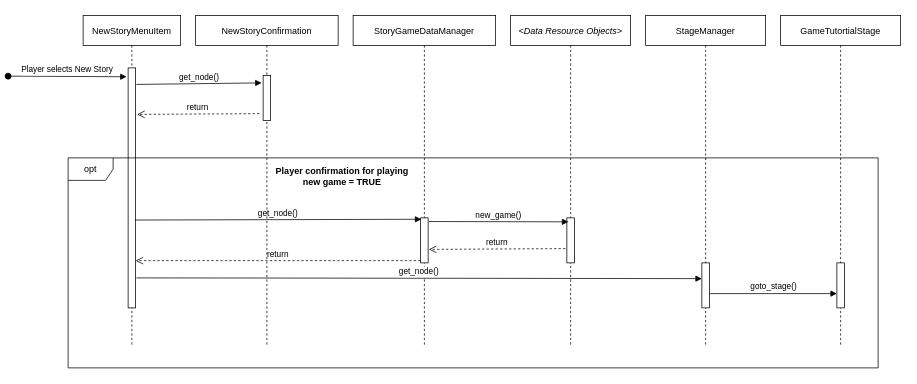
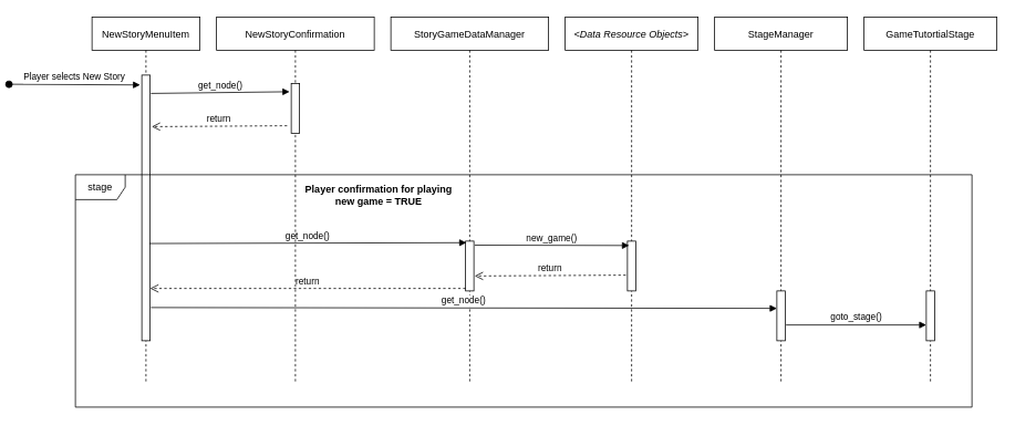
  <mxCell id="0" />
  <mxCell id="1" parent="0" />
  <mxCell id="2" value="NewStoryMenuItem" style="shape=umlLifeline;perimeter=lifelinePerimeter;container=1;collapsible=0;recursiveResize=0;rounded=0;shadow=0;strokeWidth=1;" parent="1" vertex="1"><mxGeometry x="40" y="20" width="130" height="440" as="geometry" /></mxCell>
  <mxCell id="3" value="" style="points=[];perimeter=orthogonalPerimeter;rounded=0;shadow=0;strokeWidth=1;" parent="2" vertex="1"><mxGeometry x="60" y="70" width="10" height="320" as="geometry" /></mxCell>
  <mxCell id="4" value="Player selects New Story" style="verticalAlign=bottom;startArrow=oval;endArrow=block;startSize=8;shadow=0;strokeWidth=1;entryX=-0.2;entryY=0.037;entryDx=0;entryDy=0;entryPerimeter=0;" parent="2" target="3" edge="1"><mxGeometry relative="1" as="geometry"><mxPoint x="-100" y="81" as="sourcePoint" /></mxGeometry></mxCell>
  <mxCell id="5" value="StoryGameDataManager" style="shape=umlLifeline;perimeter=lifelinePerimeter;container=1;collapsible=0;recursiveResize=0;rounded=0;shadow=0;strokeWidth=1;" parent="1" vertex="1"><mxGeometry x="400" y="20" width="190" height="440" as="geometry" /></mxCell>
  <mxCell id="6" value="" style="points=[];perimeter=orthogonalPerimeter;rounded=0;shadow=0;strokeWidth=1;" parent="5" vertex="1"><mxGeometry x="90" y="270" width="10" height="60" as="geometry" /></mxCell>
  <mxCell id="7" value="return" style="verticalAlign=bottom;endArrow=open;dashed=1;endSize=8;exitX=0;exitY=0.95;shadow=0;strokeWidth=1;" parent="1" source="6" target="3" edge="1"><mxGeometry relative="1" as="geometry"><mxPoint x="195" y="176" as="targetPoint" /></mxGeometry></mxCell>
  <mxCell id="8" value="get_node()" style="verticalAlign=bottom;endArrow=block;shadow=0;strokeWidth=1;entryX=0.1;entryY=0.031;entryDx=0;entryDy=0;entryPerimeter=0;exitX=0.9;exitY=0.634;exitDx=0;exitDy=0;exitPerimeter=0;" parent="1" source="3" target="6" edge="1"><mxGeometry relative="1" as="geometry"><mxPoint x="180" y="250" as="sourcePoint" /><mxPoint x="265" y="101" as="targetPoint" /></mxGeometry></mxCell>
  <mxCell id="9" value="&lt;Data Resource Objects&gt;" style="shape=umlLifeline;perimeter=lifelinePerimeter;container=1;collapsible=0;recursiveResize=0;rounded=0;shadow=0;strokeWidth=1;fontStyle=2" parent="1" vertex="1"><mxGeometry x="610" y="20" width="160" height="440" as="geometry" /></mxCell>
  <mxCell id="10" value="" style="points=[];perimeter=orthogonalPerimeter;rounded=0;shadow=0;strokeWidth=1;" parent="9" vertex="1"><mxGeometry x="75" y="270" width="10" height="60" as="geometry" /></mxCell>
  <mxCell id="11" value="new_game()" style="verticalAlign=bottom;endArrow=block;shadow=0;strokeWidth=1;exitX=1.1;exitY=0.081;exitDx=0;exitDy=0;exitPerimeter=0;entryX=0.2;entryY=0.088;entryDx=0;entryDy=0;entryPerimeter=0;" parent="1" source="6" target="10" edge="1"><mxGeometry relative="1" as="geometry"><mxPoint x="350" y="130" as="sourcePoint" /><mxPoint x="537" y="130.9" as="targetPoint" /></mxGeometry></mxCell>
  <mxCell id="12" value="return" style="verticalAlign=bottom;endArrow=open;dashed=1;endSize=8;shadow=0;strokeWidth=1;entryX=1.1;entryY=0.7;entryDx=0;entryDy=0;entryPerimeter=0;exitX=-0.2;exitY=0.683;exitDx=0;exitDy=0;exitPerimeter=0;" parent="1" source="10" target="6" edge="1"><mxGeometry relative="1" as="geometry"><mxPoint x="280" y="140" as="targetPoint" /><mxPoint x="482" y="142" as="sourcePoint" /></mxGeometry></mxCell>
  <mxCell id="13" value="StageManager" style="shape=umlLifeline;perimeter=lifelinePerimeter;container=1;collapsible=0;recursiveResize=0;rounded=0;shadow=0;strokeWidth=1;" parent="1" vertex="1"><mxGeometry x="790" y="20" width="160" height="440" as="geometry" /></mxCell>
  <mxCell id="14" value="" style="points=[];perimeter=orthogonalPerimeter;rounded=0;shadow=0;strokeWidth=1;" parent="13" vertex="1"><mxGeometry x="75" y="330" width="10" height="60" as="geometry" /></mxCell>
  <mxCell id="15" value="get_node()" style="verticalAlign=bottom;endArrow=block;shadow=0;strokeWidth=1;exitX=1.1;exitY=0.875;exitDx=0;exitDy=0;exitPerimeter=0;entryX=0;entryY=0.35;entryDx=0;entryDy=0;entryPerimeter=0;" parent="1" source="3" target="14" edge="1"><mxGeometry relative="1" as="geometry"><mxPoint x="110" y="200" as="sourcePoint" /><mxPoint x="600" y="201" as="targetPoint" /></mxGeometry></mxCell>
  <mxCell id="16" value="GameTutortialStage" style="shape=umlLifeline;perimeter=lifelinePerimeter;container=1;collapsible=0;recursiveResize=0;rounded=0;shadow=0;strokeWidth=1;" parent="1" vertex="1"><mxGeometry x="970" y="20" width="160" height="440" as="geometry" /></mxCell>
  <mxCell id="17" value="" style="points=[];perimeter=orthogonalPerimeter;rounded=0;shadow=0;strokeWidth=1;" parent="16" vertex="1"><mxGeometry x="75" y="330" width="10" height="60" as="geometry" /></mxCell>
  <mxCell id="18" value="goto_stage()" style="verticalAlign=bottom;endArrow=block;shadow=0;strokeWidth=1;exitX=1.1;exitY=0.683;exitDx=0;exitDy=0;exitPerimeter=0;entryX=0;entryY=0.683;entryDx=0;entryDy=0;entryPerimeter=0;" parent="1" source="14" target="17" edge="1"><mxGeometry relative="1" as="geometry"><mxPoint x="710" y="221" as="sourcePoint" /><mxPoint x="820" y="221" as="targetPoint" /></mxGeometry></mxCell>
  <mxCell id="19" value="Player confirmation for playing &lt;br&gt;new game = TRUE" style="text;html=1;align=center;verticalAlign=middle;resizable=0;points=[];autosize=1;fontStyle=1" parent="1" vertex="1"><mxGeometry x="290" y="220" width="190" height="30" as="geometry" /></mxCell>
  <mxCell id="20" value="NewStoryConfirmation" style="shape=umlLifeline;perimeter=lifelinePerimeter;container=1;collapsible=0;recursiveResize=0;rounded=0;shadow=0;strokeWidth=1;" parent="1" vertex="1"><mxGeometry x="190" y="20" width="190" height="440" as="geometry" /></mxCell>
  <mxCell id="21" value="" style="points=[];perimeter=orthogonalPerimeter;rounded=0;shadow=0;strokeWidth=1;" parent="20" vertex="1"><mxGeometry x="90" y="80" width="10" height="60" as="geometry" /></mxCell>
- <mxCell id="22" value="opt" style="shape=umlFrame;whiteSpace=wrap;html=1;" parent="1" vertex="1"><mxGeometry x="20" y="210" width="1080" height="280" as="geometry" /></mxCell>
+ <mxCell id="22" value="stage" style="shape=umlFrame;whiteSpace=wrap;html=1;" parent="1" vertex="1"><mxGeometry x="20" y="210" width="1080" height="280" as="geometry" /></mxCell>
  <mxCell id="23" value="get_node()" style="verticalAlign=bottom;endArrow=block;shadow=0;strokeWidth=1;exitX=1.1;exitY=0.069;exitDx=0;exitDy=0;exitPerimeter=0;entryX=-0.2;entryY=0.167;entryDx=0;entryDy=0;entryPerimeter=0;" parent="1" source="3" target="21" edge="1"><mxGeometry relative="1" as="geometry"><mxPoint x="110" y="111.02" as="sourcePoint" /><mxPoint x="250" y="110" as="targetPoint" /></mxGeometry></mxCell>
  <mxCell id="24" value="return" style="verticalAlign=bottom;endArrow=open;dashed=1;endSize=8;shadow=0;strokeWidth=1;entryX=1.2;entryY=0.194;entryDx=0;entryDy=0;entryPerimeter=0;exitX=-0.5;exitY=0.85;exitDx=0;exitDy=0;exitPerimeter=0;" parent="1" source="21" target="3" edge="1"><mxGeometry relative="1" as="geometry"><mxPoint x="120" y="151.02" as="targetPoint" /><mxPoint x="260" y="151" as="sourcePoint" /></mxGeometry></mxCell>
